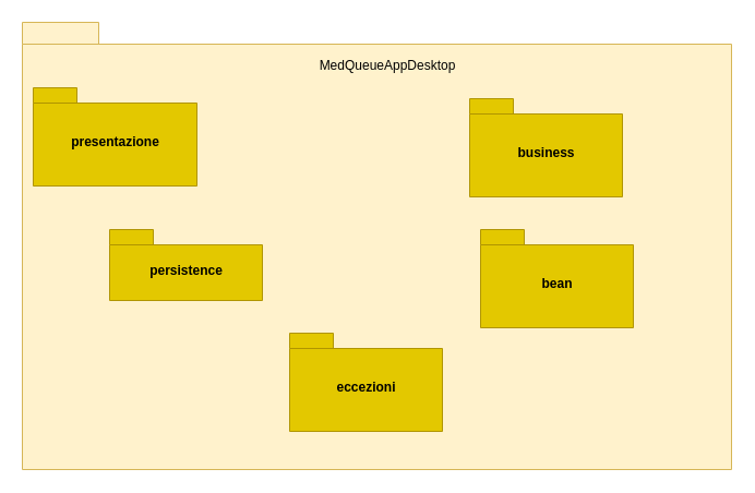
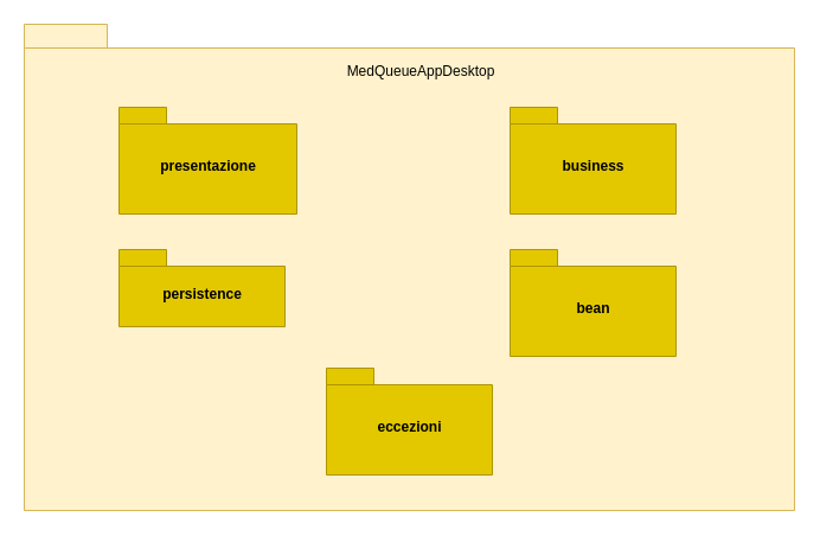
  <mxCell id="0" />
  <mxCell id="1" parent="0" />
  <mxCell id="2" value="" style="shape=folder;fontStyle=1;spacingTop=10;tabWidth=70;tabHeight=20;tabPosition=left;html=1;fillColor=#fff2cc;strokeColor=#d6b656;" parent="1" vertex="1"><mxGeometry x="20" y="20" width="650" height="410" as="geometry" /></mxCell>
  <mxCell id="3" value="MedQueueAppDesktop" style="text;html=1;strokeColor=none;fillColor=none;align=center;verticalAlign=middle;whiteSpace=wrap;rounded=0;" parent="1" vertex="1"><mxGeometry x="335" y="50" width="40" height="20" as="geometry" /></mxCell>
- <mxCell id="4" value="&lt;font color=&quot;#000000&quot;&gt;presentazione&lt;/font&gt;" style="shape=folder;fontStyle=1;spacingTop=10;tabWidth=40;tabHeight=14;tabPosition=left;html=1;fillColor=#e3c800;strokeColor=#B09500;fontColor=#ffffff;" parent="1" vertex="1"><mxGeometry x="30" y="80" width="150" height="90" as="geometry" /></mxCell>
+ <mxCell id="4" value="&lt;font color=&quot;#000000&quot;&gt;presentazione&lt;/font&gt;" style="shape=folder;fontStyle=1;spacingTop=10;tabWidth=40;tabHeight=14;tabPosition=left;html=1;fillColor=#e3c800;strokeColor=#B09500;fontColor=#ffffff;" parent="1" vertex="1"><mxGeometry x="100" y="90" width="150" height="90" as="geometry" /></mxCell>
  <mxCell id="5" value="&lt;font color=&quot;#000000&quot;&gt;business&lt;/font&gt;" style="shape=folder;fontStyle=1;spacingTop=10;tabWidth=40;tabHeight=14;tabPosition=left;html=1;fillColor=#e3c800;strokeColor=#B09500;fontColor=#ffffff;" parent="1" vertex="1"><mxGeometry x="430" y="90" width="140" height="90" as="geometry" /></mxCell>
  <mxCell id="6" value="&lt;font color=&quot;#000000&quot;&gt;persistence&lt;/font&gt;" style="shape=folder;fontStyle=1;spacingTop=10;tabWidth=40;tabHeight=14;tabPosition=left;html=1;fillColor=#e3c800;strokeColor=#B09500;fontColor=#ffffff;" parent="1" vertex="1"><mxGeometry x="100" y="210" width="140" height="65" as="geometry" /></mxCell>
- <mxCell id="7" value="&lt;font color=&quot;#000000&quot;&gt;bean&lt;/font&gt;" style="shape=folder;fontStyle=1;spacingTop=10;tabWidth=40;tabHeight=14;tabPosition=left;html=1;fillColor=#e3c800;strokeColor=#B09500;fontColor=#ffffff;" parent="1" vertex="1"><mxGeometry x="440" y="210" width="140" height="90" as="geometry" /></mxCell>
- <mxCell id="8" value="&lt;font color=&quot;#000000&quot;&gt;eccezioni&lt;/font&gt;" style="shape=folder;fontStyle=1;spacingTop=10;tabWidth=40;tabHeight=14;tabPosition=left;html=1;fillColor=#e3c800;strokeColor=#B09500;fontColor=#ffffff;" vertex="1" parent="1"><mxGeometry x="265" y="305" width="140" height="90" as="geometry" /></mxCell>
+ <mxCell id="7" value="&lt;font color=&quot;#000000&quot;&gt;bean&lt;/font&gt;" style="shape=folder;fontStyle=1;spacingTop=10;tabWidth=40;tabHeight=14;tabPosition=left;html=1;fillColor=#e3c800;strokeColor=#B09500;fontColor=#ffffff;" parent="1" vertex="1"><mxGeometry x="430" y="210" width="140" height="90" as="geometry" /></mxCell>
+ <mxCell id="8" value="&lt;font color=&quot;#000000&quot;&gt;eccezioni&lt;/font&gt;" style="shape=folder;fontStyle=1;spacingTop=10;tabWidth=40;tabHeight=14;tabPosition=left;html=1;fillColor=#e3c800;strokeColor=#B09500;fontColor=#ffffff;" vertex="1" parent="1"><mxGeometry x="275" y="310" width="140" height="90" as="geometry" /></mxCell>
